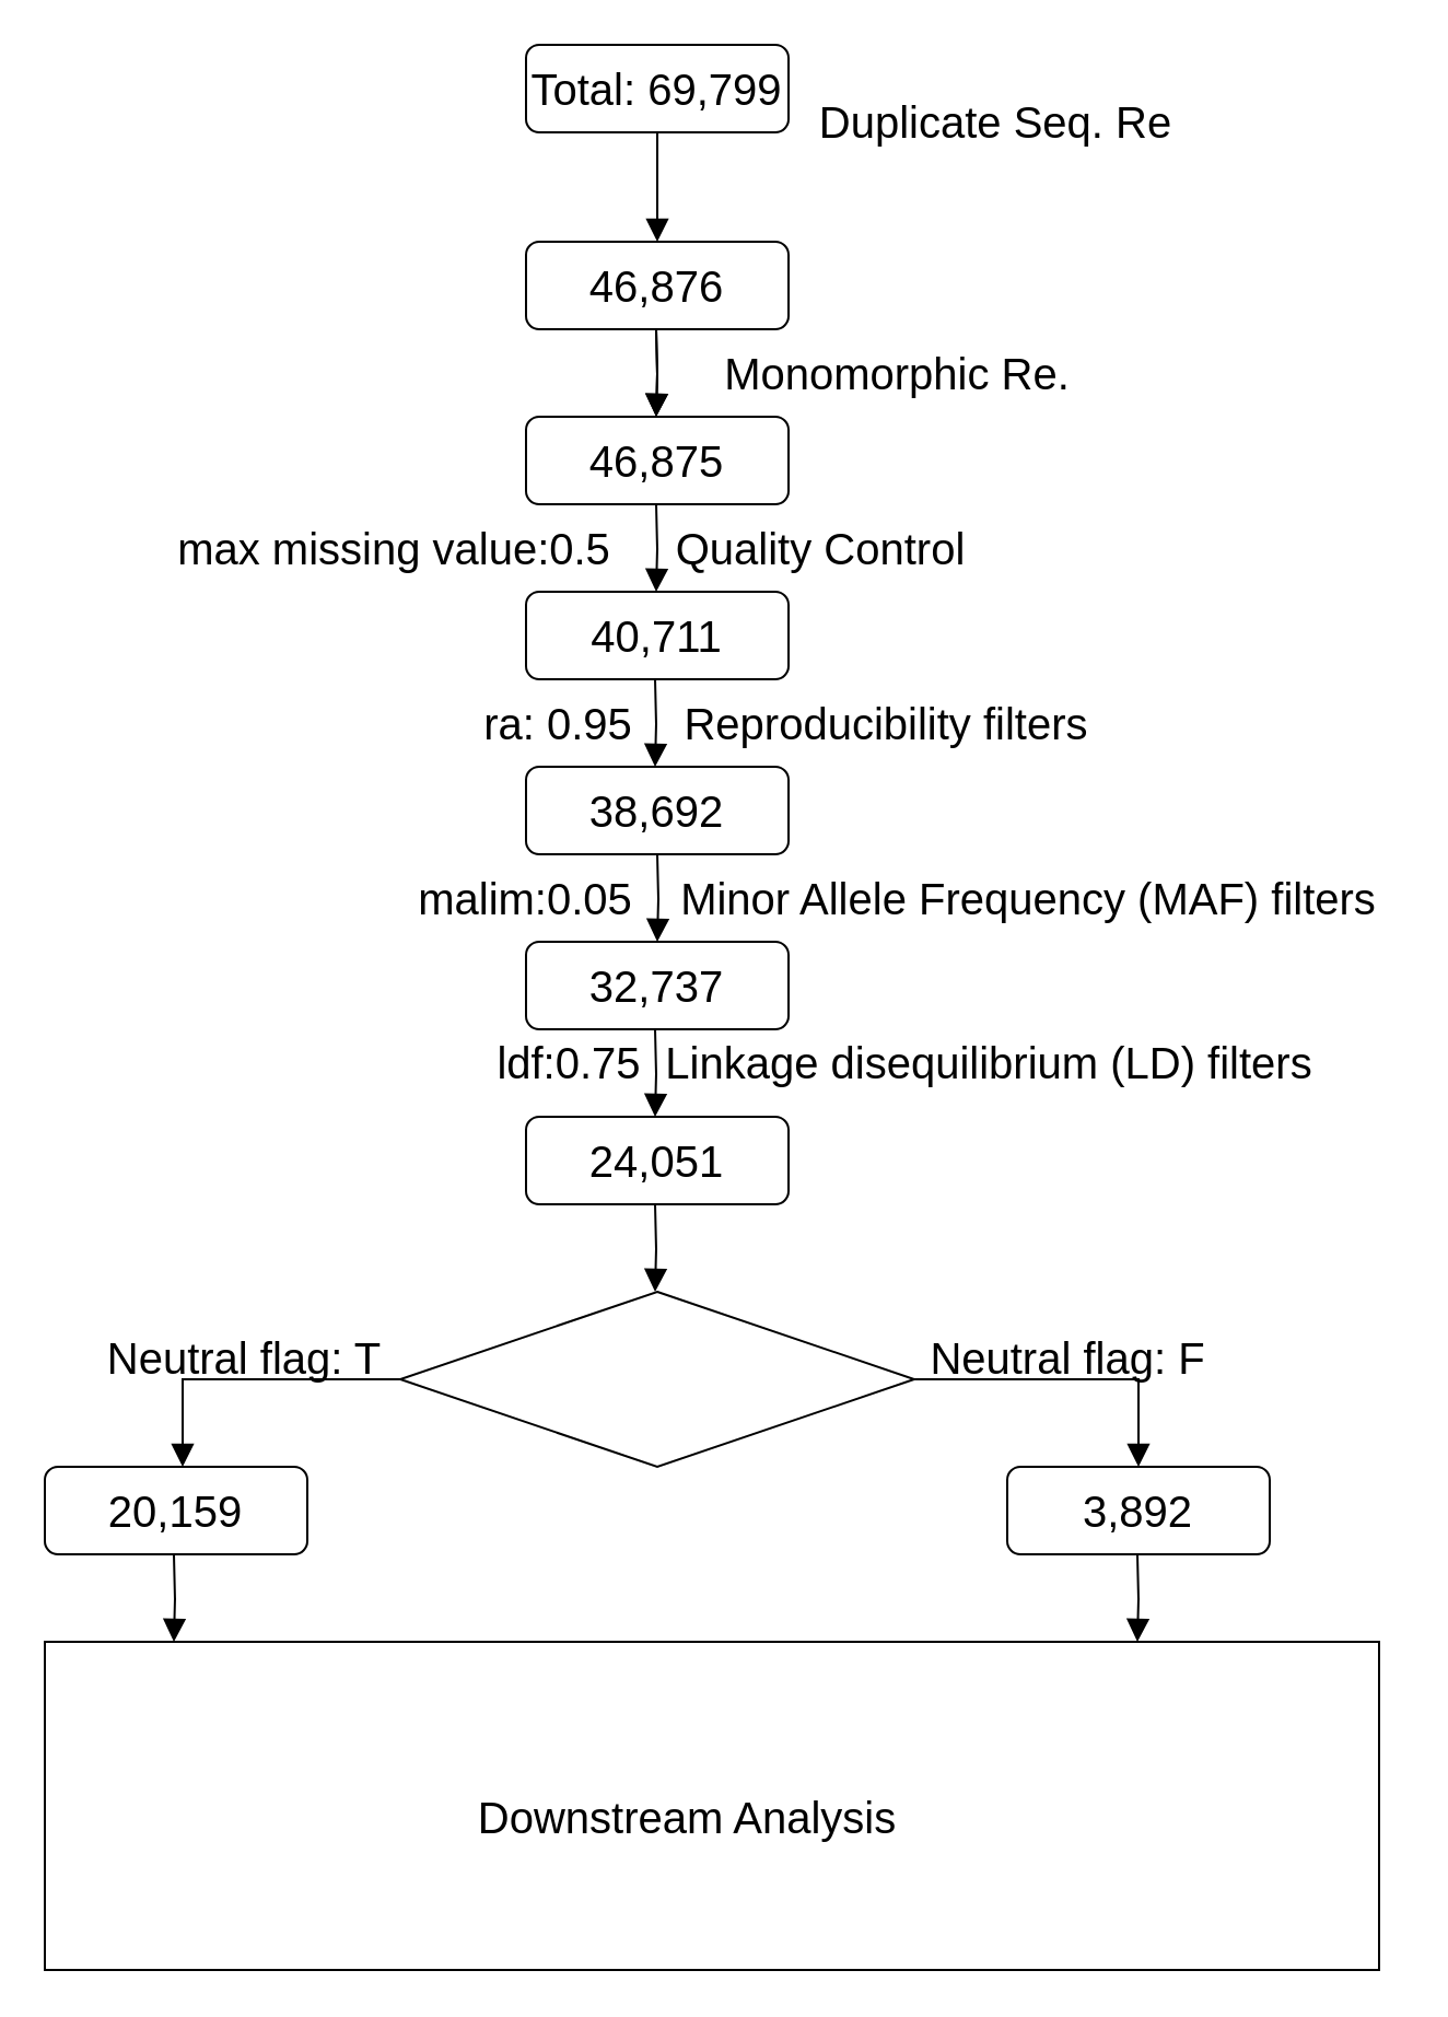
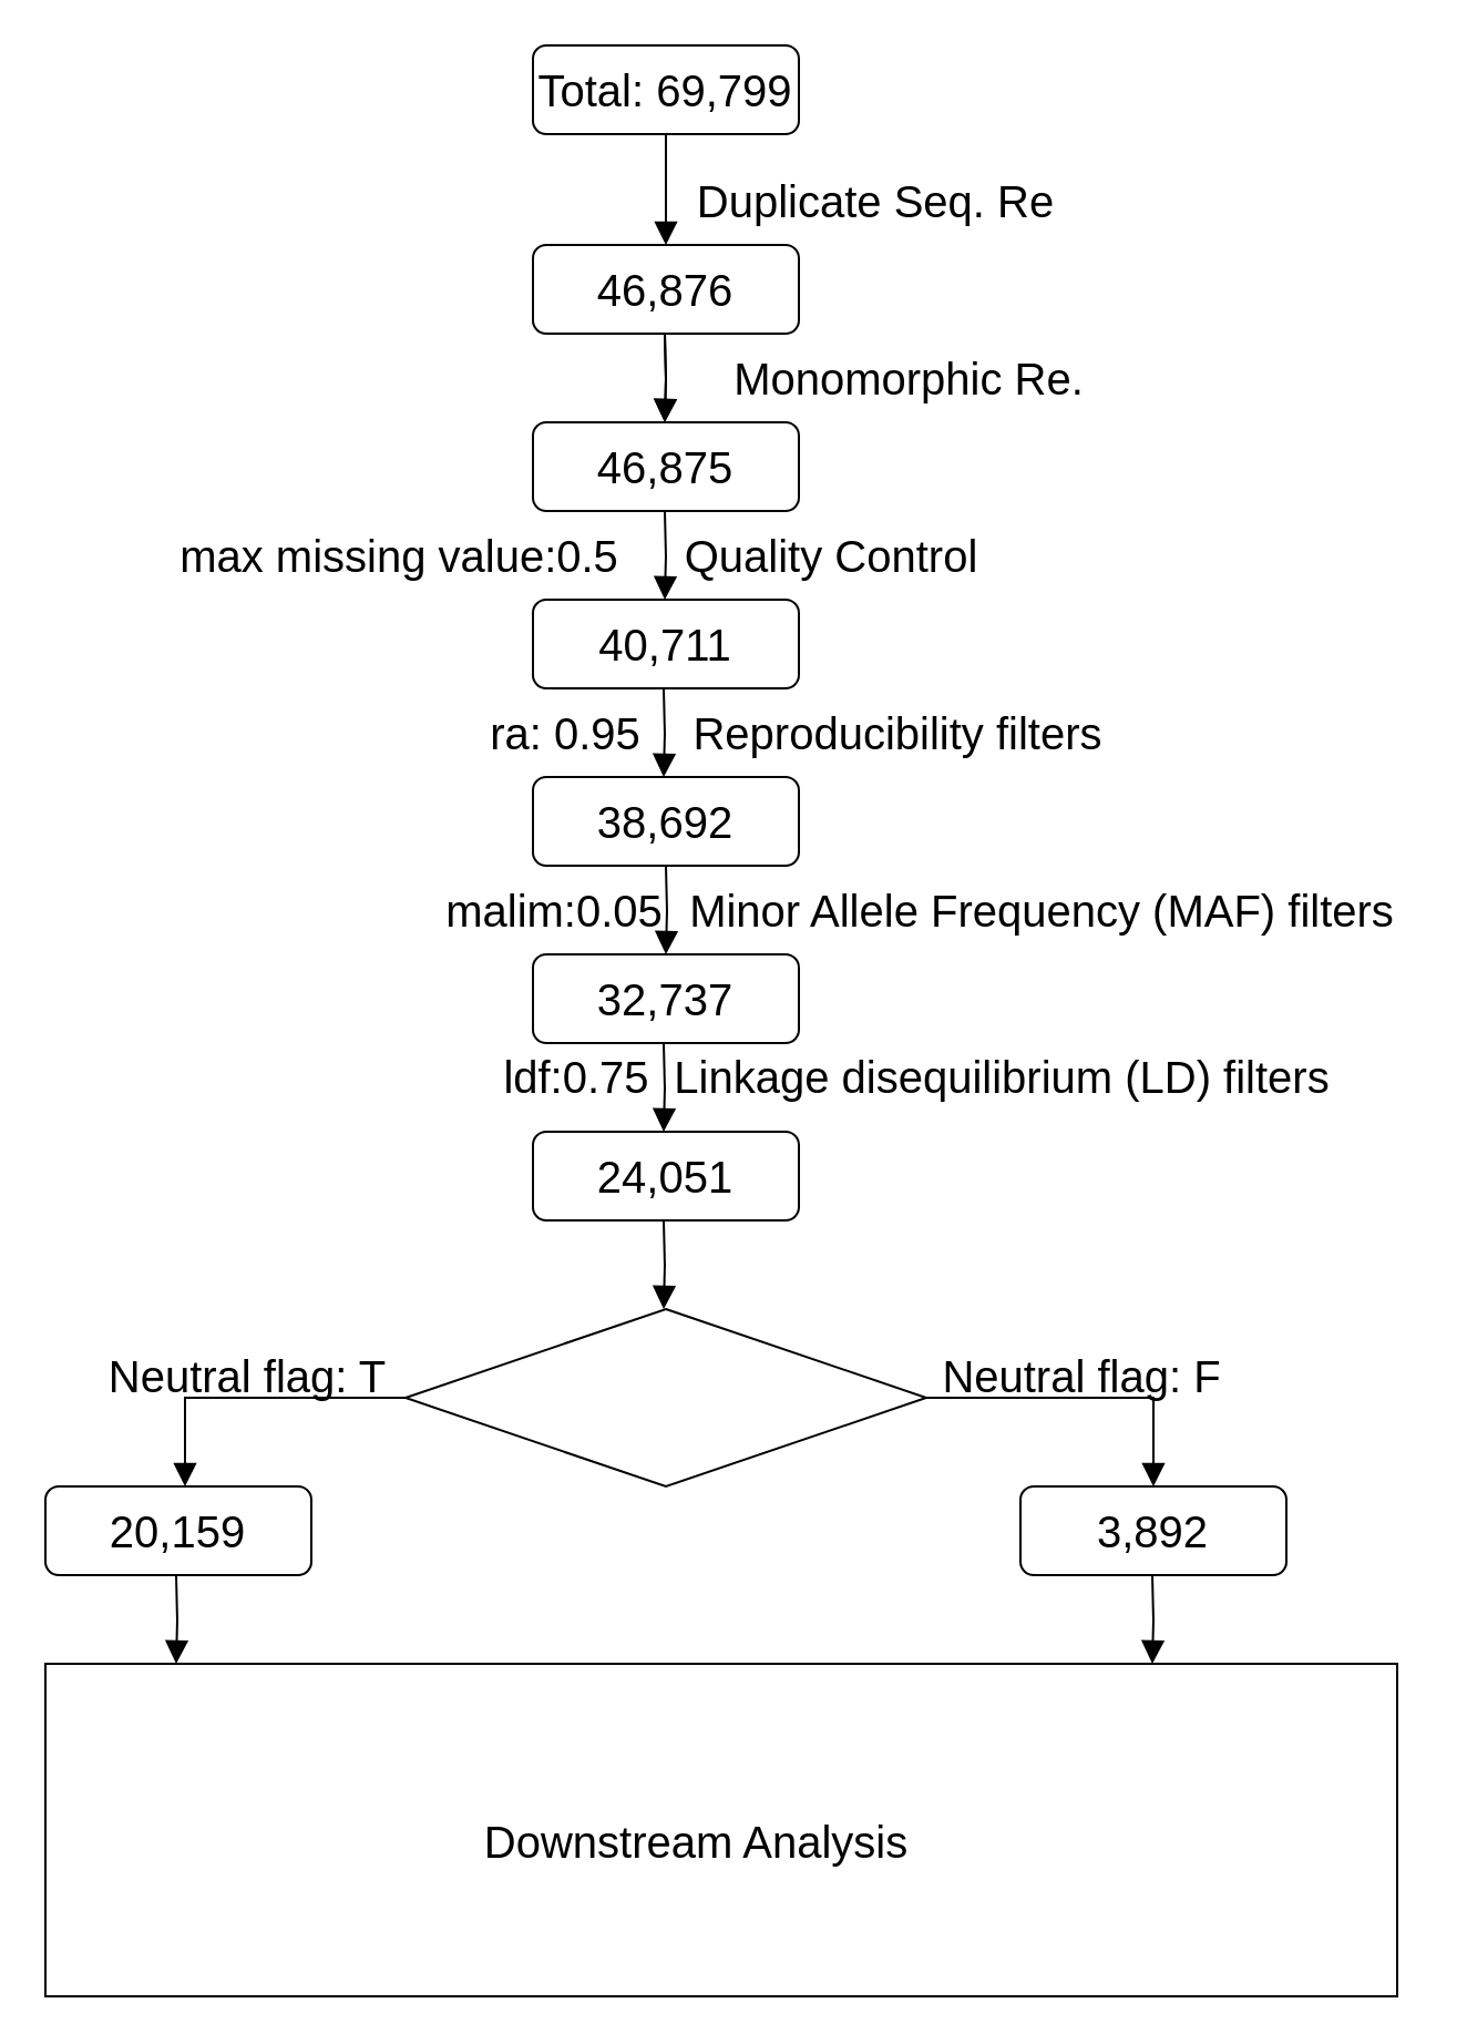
  <mxCell id="0" />
  <mxCell id="1" parent="0" />
  <mxCell id="2" value="" style="rounded=0;html=1;jettySize=auto;orthogonalLoop=1;fontSize=20;endArrow=block;endFill=1;endSize=8;strokeWidth=1;shadow=0;labelBackgroundColor=none;edgeStyle=orthogonalEdgeStyle;entryX=0.5;entryY=0;entryDx=0;entryDy=0;" parent="1" source="3" target="5" edge="1"><mxGeometry relative="1" as="geometry"><mxPoint x="300" y="120" as="targetPoint" /></mxGeometry></mxCell>
  <mxCell id="3" value="Total: 69,799" style="rounded=1;whiteSpace=wrap;html=1;fontSize=20;glass=0;strokeWidth=1;shadow=0;" parent="1" vertex="1"><mxGeometry x="240" y="20" width="120" height="40" as="geometry" /></mxCell>
  <mxCell id="4" value="46,875" style="rounded=1;whiteSpace=wrap;html=1;fontSize=20;glass=0;strokeWidth=1;shadow=0;" parent="1" vertex="1"><mxGeometry x="240" y="190" width="120" height="40" as="geometry" /></mxCell>
  <mxCell id="5" value="46,876" style="rounded=1;whiteSpace=wrap;html=1;strokeWidth=1;fontSize=20;" parent="1" vertex="1"><mxGeometry x="240" y="110" width="120" height="40" as="geometry" /></mxCell>
- <mxCell id="6" value="Duplicate Seq. Re" style="text;html=1;strokeColor=none;fillColor=none;align=center;verticalAlign=middle;whiteSpace=wrap;rounded=0;strokeWidth=1;fontSize=20;" parent="1" vertex="1"><mxGeometry x="370" y="45" width="170" height="20" as="geometry" /></mxCell>
+ <mxCell id="6" value="Duplicate Seq. Re" style="text;html=1;strokeColor=none;fillColor=none;align=center;verticalAlign=middle;whiteSpace=wrap;rounded=0;strokeWidth=1;fontSize=20;" parent="1" vertex="1"><mxGeometry x="310" y="80" width="170" height="20" as="geometry" /></mxCell>
  <mxCell id="7" value="" style="rounded=0;html=1;jettySize=auto;orthogonalLoop=1;fontSize=20;endArrow=block;endFill=1;endSize=8;strokeWidth=1;shadow=0;labelBackgroundColor=none;edgeStyle=orthogonalEdgeStyle;entryX=0.5;entryY=0;entryDx=0;entryDy=0;" parent="1" edge="1"><mxGeometry relative="1" as="geometry"><mxPoint x="299.5" y="150" as="sourcePoint" /><mxPoint x="299.5" y="190" as="targetPoint" /></mxGeometry></mxCell>
  <mxCell id="8" value="Monomorphic Re." style="text;html=1;strokeColor=none;fillColor=none;align=center;verticalAlign=middle;whiteSpace=wrap;rounded=0;strokeWidth=1;fontSize=20;" parent="1" vertex="1"><mxGeometry x="310" y="160" width="200" height="20" as="geometry" /></mxCell>
  <mxCell id="9" value="" style="rounded=0;html=1;jettySize=auto;orthogonalLoop=1;fontSize=20;endArrow=block;endFill=1;endSize=8;strokeWidth=1;shadow=0;labelBackgroundColor=none;edgeStyle=orthogonalEdgeStyle;entryX=0.5;entryY=0;entryDx=0;entryDy=0;" parent="1" edge="1"><mxGeometry relative="1" as="geometry"><mxPoint x="299.5" y="150" as="sourcePoint" /><mxPoint x="299.5" y="190" as="targetPoint" /></mxGeometry></mxCell>
  <mxCell id="10" value="" style="rounded=0;html=1;jettySize=auto;orthogonalLoop=1;fontSize=20;endArrow=block;endFill=1;endSize=8;strokeWidth=1;shadow=0;labelBackgroundColor=none;edgeStyle=orthogonalEdgeStyle;entryX=0.5;entryY=0;entryDx=0;entryDy=0;" parent="1" edge="1"><mxGeometry relative="1" as="geometry"><mxPoint x="299.5" y="230" as="sourcePoint" /><mxPoint x="299.5" y="270" as="targetPoint" /></mxGeometry></mxCell>
  <mxCell id="11" value="" style="rounded=0;html=1;jettySize=auto;orthogonalLoop=1;fontSize=20;endArrow=block;endFill=1;endSize=8;strokeWidth=1;shadow=0;labelBackgroundColor=none;edgeStyle=orthogonalEdgeStyle;entryX=0.5;entryY=0;entryDx=0;entryDy=0;" parent="1" edge="1"><mxGeometry relative="1" as="geometry"><mxPoint x="299" y="310" as="sourcePoint" /><mxPoint x="299" y="350" as="targetPoint" /></mxGeometry></mxCell>
  <mxCell id="12" value="" style="rounded=0;html=1;jettySize=auto;orthogonalLoop=1;fontSize=20;endArrow=block;endFill=1;endSize=8;strokeWidth=1;shadow=0;labelBackgroundColor=none;edgeStyle=orthogonalEdgeStyle;" parent="1" edge="1"><mxGeometry relative="1" as="geometry"><mxPoint x="300" y="390" as="sourcePoint" /><mxPoint x="300" y="430" as="targetPoint" /></mxGeometry></mxCell>
  <mxCell id="13" value="" style="rounded=0;html=1;jettySize=auto;orthogonalLoop=1;fontSize=20;endArrow=block;endFill=1;endSize=8;strokeWidth=1;shadow=0;labelBackgroundColor=none;edgeStyle=orthogonalEdgeStyle;entryX=0.5;entryY=0;entryDx=0;entryDy=0;" parent="1" edge="1"><mxGeometry relative="1" as="geometry"><mxPoint x="299" y="470" as="sourcePoint" /><mxPoint x="299" y="510" as="targetPoint" /></mxGeometry></mxCell>
  <mxCell id="14" value="" style="rounded=0;html=1;jettySize=auto;orthogonalLoop=1;fontSize=20;endArrow=block;endFill=1;endSize=8;strokeWidth=1;shadow=0;labelBackgroundColor=none;edgeStyle=orthogonalEdgeStyle;entryX=0.5;entryY=0;entryDx=0;entryDy=0;" parent="1" edge="1"><mxGeometry relative="1" as="geometry"><mxPoint x="299" y="550" as="sourcePoint" /><mxPoint x="299" y="590" as="targetPoint" /></mxGeometry></mxCell>
  <mxCell id="15" value="40,711" style="rounded=1;whiteSpace=wrap;html=1;fontSize=20;glass=0;strokeWidth=1;shadow=0;" parent="1" vertex="1"><mxGeometry x="240" y="270" width="120" height="40" as="geometry" /></mxCell>
  <mxCell id="16" value="Quality Control" style="text;html=1;strokeColor=none;fillColor=none;align=center;verticalAlign=middle;whiteSpace=wrap;rounded=0;strokeWidth=1;fontSize=20;" parent="1" vertex="1"><mxGeometry x="290" y="240" width="170" height="20" as="geometry" /></mxCell>
  <mxCell id="17" value="" style="rhombus;whiteSpace=wrap;html=1;strokeWidth=1;fontSize=20;" parent="1" vertex="1"><mxGeometry x="182.5" y="590" width="235" height="80" as="geometry" /></mxCell>
  <mxCell id="18" value="max missing value:0.5" style="text;html=1;strokeColor=none;fillColor=none;align=center;verticalAlign=middle;whiteSpace=wrap;rounded=0;strokeWidth=1;fontSize=20;" parent="1" vertex="1"><mxGeometry x="60" y="240" width="240" height="20" as="geometry" /></mxCell>
  <mxCell id="19" value="Reproducibility filters" style="text;html=1;strokeColor=none;fillColor=none;align=center;verticalAlign=middle;whiteSpace=wrap;rounded=0;strokeWidth=1;fontSize=20;" parent="1" vertex="1"><mxGeometry x="270" y="320" width="270" height="20" as="geometry" /></mxCell>
  <mxCell id="20" value="ra: 0.95" style="text;html=1;strokeColor=none;fillColor=none;align=center;verticalAlign=middle;whiteSpace=wrap;rounded=0;strokeWidth=1;fontSize=20;" parent="1" vertex="1"><mxGeometry x="210" y="320" width="90" height="20" as="geometry" /></mxCell>
  <mxCell id="21" value="38,692" style="rounded=1;whiteSpace=wrap;html=1;fontSize=20;glass=0;strokeWidth=1;shadow=0;" parent="1" vertex="1"><mxGeometry x="240" y="350" width="120" height="40" as="geometry" /></mxCell>
  <mxCell id="22" value="32,737" style="rounded=1;whiteSpace=wrap;html=1;fontSize=20;glass=0;strokeWidth=1;shadow=0;" parent="1" vertex="1"><mxGeometry x="240" y="430" width="120" height="40" as="geometry" /></mxCell>
  <mxCell id="23" value="Minor Allele Frequency (MAF) filters" style="text;html=1;strokeColor=none;fillColor=none;align=center;verticalAlign=middle;whiteSpace=wrap;rounded=0;strokeWidth=1;fontSize=20;" parent="1" vertex="1"><mxGeometry x="300" y="400" width="340" height="20" as="geometry" /></mxCell>
- <mxCell id="24" value="malim:0.05" style="text;html=1;strokeColor=none;fillColor=none;align=center;verticalAlign=middle;whiteSpace=wrap;rounded=0;strokeWidth=1;fontSize=20;" parent="1" vertex="1"><mxGeometry x="200" y="400" width="80" height="20" as="geometry" /></mxCell>
+ <mxCell id="24" value="malim:0.05" style="text;html=1;strokeColor=none;fillColor=none;align=center;verticalAlign=middle;whiteSpace=wrap;rounded=0;strokeWidth=1;fontSize=20;" parent="1" vertex="1"><mxGeometry x="210" y="400" width="80" height="20" as="geometry" /></mxCell>
  <mxCell id="25" value="" style="rounded=0;html=1;jettySize=auto;orthogonalLoop=1;fontSize=20;endArrow=block;endFill=1;endSize=8;strokeWidth=1;shadow=0;labelBackgroundColor=none;edgeStyle=orthogonalEdgeStyle;" parent="1" edge="1"><mxGeometry relative="1" as="geometry"><mxPoint x="182.5" y="630" as="sourcePoint" /><mxPoint x="83" y="670" as="targetPoint" /><Array as="points"><mxPoint x="83" y="630" /></Array></mxGeometry></mxCell>
  <mxCell id="26" value="" style="rounded=0;html=1;jettySize=auto;orthogonalLoop=1;fontSize=20;endArrow=block;endFill=1;endSize=8;strokeWidth=1;shadow=0;labelBackgroundColor=none;edgeStyle=orthogonalEdgeStyle;" parent="1" source="17" edge="1"><mxGeometry relative="1" as="geometry"><mxPoint x="530" y="670" as="sourcePoint" /><mxPoint x="520" y="670" as="targetPoint" /><Array as="points"><mxPoint x="520" y="630" /></Array></mxGeometry></mxCell>
  <mxCell id="27" value="" style="rounded=0;html=1;jettySize=auto;orthogonalLoop=1;fontSize=20;endArrow=block;endFill=1;endSize=8;strokeWidth=1;shadow=0;labelBackgroundColor=none;edgeStyle=orthogonalEdgeStyle;entryX=0.5;entryY=0;entryDx=0;entryDy=0;" parent="1" edge="1"><mxGeometry relative="1" as="geometry"><mxPoint x="519.5" y="710" as="sourcePoint" /><mxPoint x="519.5" y="750" as="targetPoint" /></mxGeometry></mxCell>
  <mxCell id="28" value="" style="rounded=0;html=1;jettySize=auto;orthogonalLoop=1;fontSize=20;endArrow=block;endFill=1;endSize=8;strokeWidth=1;shadow=0;labelBackgroundColor=none;edgeStyle=orthogonalEdgeStyle;entryX=0.5;entryY=0;entryDx=0;entryDy=0;" parent="1" edge="1"><mxGeometry relative="1" as="geometry"><mxPoint x="79" y="710" as="sourcePoint" /><mxPoint x="79" y="750" as="targetPoint" /></mxGeometry></mxCell>
  <mxCell id="29" value="Linkage disequilibrium (LD) filters" style="text;html=1;strokeColor=none;fillColor=none;align=center;verticalAlign=middle;whiteSpace=wrap;rounded=0;strokeWidth=1;fontSize=20;" parent="1" vertex="1"><mxGeometry x="294" y="460" width="316" height="50" as="geometry" /></mxCell>
  <mxCell id="30" value="24,051" style="rounded=1;whiteSpace=wrap;html=1;fontSize=20;glass=0;strokeWidth=1;shadow=0;" parent="1" vertex="1"><mxGeometry x="240" y="510" width="120" height="40" as="geometry" /></mxCell>
  <mxCell id="31" value="ldf:0.75" style="text;html=1;strokeColor=none;fillColor=none;align=center;verticalAlign=middle;whiteSpace=wrap;rounded=0;strokeWidth=1;fontSize=20;" parent="1" vertex="1"><mxGeometry x="220" y="475" width="80" height="20" as="geometry" /></mxCell>
  <mxCell id="32" value="Neutral flag: T" style="text;html=1;strokeColor=none;fillColor=none;align=center;verticalAlign=middle;whiteSpace=wrap;rounded=0;strokeWidth=1;fontSize=20;" parent="1" vertex="1"><mxGeometry x="40" y="610" width="142.5" height="20" as="geometry" /></mxCell>
  <mxCell id="33" value="Neutral flag: F" style="text;html=1;strokeColor=none;fillColor=none;align=center;verticalAlign=middle;whiteSpace=wrap;rounded=0;strokeWidth=1;fontSize=20;" parent="1" vertex="1"><mxGeometry x="417.5" y="610" width="140" height="20" as="geometry" /></mxCell>
  <mxCell id="34" value="20,159" style="rounded=1;whiteSpace=wrap;html=1;fontSize=20;glass=0;strokeWidth=1;shadow=0;" parent="1" vertex="1"><mxGeometry x="20" y="670" width="120" height="40" as="geometry" /></mxCell>
  <mxCell id="35" value="3,892" style="rounded=1;whiteSpace=wrap;html=1;fontSize=20;glass=0;strokeWidth=1;shadow=0;" parent="1" vertex="1"><mxGeometry x="460" y="670" width="120" height="40" as="geometry" /></mxCell>
  <mxCell id="36" value="" style="rounded=0;whiteSpace=wrap;html=1;strokeWidth=1;fontSize=20;" parent="1" vertex="1"><mxGeometry x="20" y="750" width="610" height="150" as="geometry" /></mxCell>
  <mxCell id="37" value="Downstream Analysis" style="text;html=1;strokeColor=none;fillColor=none;align=center;verticalAlign=middle;whiteSpace=wrap;rounded=0;fontSize=20;" parent="1" vertex="1"><mxGeometry x="134" y="800" width="360" height="60" as="geometry" /></mxCell>
